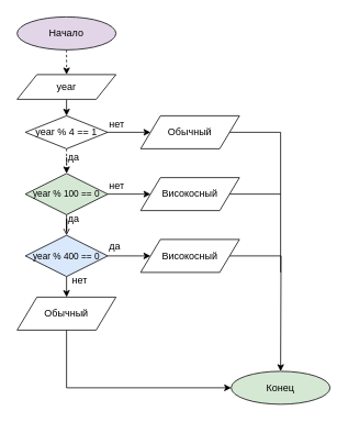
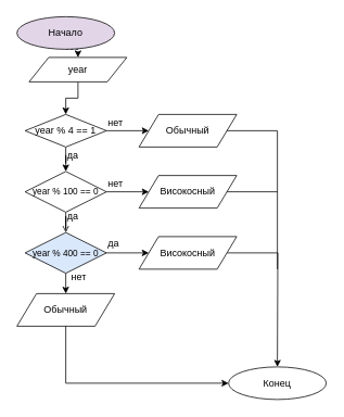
  <mxCell id="0" />
  <mxCell id="1" parent="0" />
  <mxCell id="2" style="edgeStyle=orthogonalEdgeStyle;rounded=0;orthogonalLoop=1;jettySize=auto;html=1;exitX=0.5;exitY=1;exitDx=0;exitDy=0;entryX=0.5;entryY=0;entryDx=0;entryDy=0;dashed=1;" edge="1" parent="1" source="3" target="5"><mxGeometry relative="1" as="geometry" /></mxCell>
  <mxCell id="3" value="Начало" style="ellipse;whiteSpace=wrap;html=1;fillColor=#e1d5e7;" vertex="1" parent="1"><mxGeometry x="20" y="20" width="120" height="40" as="geometry" /></mxCell>
  <mxCell id="4" style="edgeStyle=orthogonalEdgeStyle;rounded=0;orthogonalLoop=1;jettySize=auto;html=1;exitX=0.5;exitY=1;exitDx=0;exitDy=0;entryX=0.5;entryY=0;entryDx=0;entryDy=0;" edge="1" parent="1" source="5" target="8"><mxGeometry relative="1" as="geometry" /></mxCell>
- <mxCell id="5" value="year" style="shape=parallelogram;perimeter=parallelogramPerimeter;whiteSpace=wrap;html=1;" vertex="1" parent="1"><mxGeometry x="20" y="90" width="120" height="30" as="geometry" /></mxCell>
- <mxCell id="6" value="" style="edgeStyle=orthogonalEdgeStyle;rounded=0;orthogonalLoop=1;jettySize=auto;html=1;dashed=1;" edge="1" parent="1" source="8" target="11"><mxGeometry relative="1" as="geometry" /></mxCell>
+ <mxCell id="5" value="year" style="shape=parallelogram;perimeter=parallelogramPerimeter;whiteSpace=wrap;html=1;" vertex="1" parent="1"><mxGeometry x="35" y="70" width="120" height="30" as="geometry" /></mxCell>
+ <mxCell id="6" value="" style="edgeStyle=orthogonalEdgeStyle;rounded=0;orthogonalLoop=1;jettySize=auto;html=1;" edge="1" parent="1" source="8" target="11"><mxGeometry relative="1" as="geometry" /></mxCell>
  <mxCell id="7" value="" style="edgeStyle=orthogonalEdgeStyle;rounded=0;orthogonalLoop=1;jettySize=auto;html=1;entryX=0;entryY=0.5;entryDx=0;entryDy=0;" edge="1" parent="1" source="8" target="15"><mxGeometry relative="1" as="geometry"><mxPoint x="210" y="160" as="targetPoint" /></mxGeometry></mxCell>
  <mxCell id="8" value="year % 4 == 1" style="rhombus;whiteSpace=wrap;html=1;" vertex="1" parent="1"><mxGeometry x="30" y="140" width="100" height="40" as="geometry" /></mxCell>
  <mxCell id="9" value="" style="edgeStyle=orthogonalEdgeStyle;rounded=0;orthogonalLoop=1;jettySize=auto;html=1;endArrow=open;" edge="1" parent="1" source="11" target="14"><mxGeometry relative="1" as="geometry" /></mxCell>
  <mxCell id="10" value="" style="edgeStyle=orthogonalEdgeStyle;rounded=0;orthogonalLoop=1;jettySize=auto;html=1;entryX=0;entryY=0.5;entryDx=0;entryDy=0;" edge="1" parent="1" source="11" target="16"><mxGeometry relative="1" as="geometry"><mxPoint x="210" y="235" as="targetPoint" /></mxGeometry></mxCell>
- <mxCell id="11" value="&lt;font style=&quot;font-size: 11px&quot;&gt;year % 100 == 0&lt;/font&gt;" style="rhombus;whiteSpace=wrap;html=1;fillColor=#d5e8d4;" vertex="1" parent="1"><mxGeometry x="30" y="210" width="100" height="50" as="geometry" /></mxCell>
+ <mxCell id="11" value="&lt;font style=&quot;font-size: 11px&quot;&gt;year % 100 == 0&lt;/font&gt;" style="rhombus;whiteSpace=wrap;html=1;" vertex="1" parent="1"><mxGeometry x="30" y="210" width="100" height="50" as="geometry" /></mxCell>
  <mxCell id="12" value="" style="edgeStyle=orthogonalEdgeStyle;rounded=0;orthogonalLoop=1;jettySize=auto;html=1;entryX=0;entryY=0.5;entryDx=0;entryDy=0;" edge="1" parent="1" source="14" target="18"><mxGeometry relative="1" as="geometry"><mxPoint x="210" y="305" as="targetPoint" /></mxGeometry></mxCell>
  <mxCell id="13" value="" style="edgeStyle=orthogonalEdgeStyle;rounded=0;orthogonalLoop=1;jettySize=auto;html=1;" edge="1" parent="1" source="14"><mxGeometry relative="1" as="geometry"><mxPoint x="80.143" y="360.071" as="targetPoint" /></mxGeometry></mxCell>
  <mxCell id="14" value="&lt;font style=&quot;font-size: 11px&quot;&gt;year % 400 == 0&lt;/font&gt;" style="rhombus;whiteSpace=wrap;html=1;fillColor=#dae8fc;" vertex="1" parent="1"><mxGeometry x="30" y="285" width="100" height="50" as="geometry" /></mxCell>
  <mxCell id="15" value="Обычный" style="shape=parallelogram;perimeter=parallelogramPerimeter;whiteSpace=wrap;html=1;" vertex="1" parent="1"><mxGeometry x="170" y="140" width="120" height="40" as="geometry" /></mxCell>
  <mxCell id="16" value="Високосный" style="shape=parallelogram;perimeter=parallelogramPerimeter;whiteSpace=wrap;html=1;" vertex="1" parent="1"><mxGeometry x="170" y="215" width="120" height="40" as="geometry" /></mxCell>
  <mxCell id="17" style="edgeStyle=orthogonalEdgeStyle;rounded=0;orthogonalLoop=1;jettySize=auto;html=1;exitX=1;exitY=0.5;exitDx=0;exitDy=0;" edge="1" parent="1" source="18"><mxGeometry relative="1" as="geometry"><mxPoint x="340" y="450" as="targetPoint" /></mxGeometry></mxCell>
  <mxCell id="18" value="Високосный" style="shape=parallelogram;perimeter=parallelogramPerimeter;whiteSpace=wrap;html=1;" vertex="1" parent="1"><mxGeometry x="170" y="290" width="120" height="40" as="geometry" /></mxCell>
  <mxCell id="19" value="Обычный" style="shape=parallelogram;perimeter=parallelogramPerimeter;whiteSpace=wrap;html=1;" vertex="1" parent="1"><mxGeometry x="20" y="360" width="120" height="40" as="geometry" /></mxCell>
  <mxCell id="20" value="нет" style="text;html=1;resizable=0;points=[];autosize=1;align=left;verticalAlign=top;spacingTop=-4;" vertex="1" parent="1"><mxGeometry x="130" y="140" width="30" height="20" as="geometry" /></mxCell>
  <mxCell id="21" value="нет" style="text;html=1;resizable=0;points=[];autosize=1;align=left;verticalAlign=top;spacingTop=-4;" vertex="1" parent="1"><mxGeometry x="130" y="215" width="30" height="20" as="geometry" /></mxCell>
  <mxCell id="22" value="да" style="text;html=1;resizable=0;points=[];autosize=1;align=left;verticalAlign=top;spacingTop=-4;" vertex="1" parent="1"><mxGeometry x="130" y="287.5" width="30" height="20" as="geometry" /></mxCell>
  <mxCell id="23" value="да" style="text;html=1;resizable=0;points=[];autosize=1;align=left;verticalAlign=top;spacingTop=-4;" vertex="1" parent="1"><mxGeometry x="80" y="255" width="30" height="20" as="geometry" /></mxCell>
  <mxCell id="24" value="да" style="text;html=1;resizable=0;points=[];autosize=1;align=left;verticalAlign=top;spacingTop=-4;" vertex="1" parent="1"><mxGeometry x="80" y="180" width="30" height="20" as="geometry" /></mxCell>
  <mxCell id="25" value="нет" style="text;html=1;resizable=0;points=[];autosize=1;align=left;verticalAlign=top;spacingTop=-4;" vertex="1" parent="1"><mxGeometry x="84.5" y="330" width="30" height="20" as="geometry" /></mxCell>
  <mxCell id="26" value="" style="endArrow=none;html=1;entryX=0.5;entryY=1;entryDx=0;entryDy=0;" edge="1" parent="1" target="19"><mxGeometry width="50" height="50" relative="1" as="geometry"><mxPoint x="80" y="470" as="sourcePoint" /><mxPoint x="70" y="480" as="targetPoint" /></mxGeometry></mxCell>
  <mxCell id="27" value="" style="endArrow=classic;html=1;entryX=0;entryY=0.5;entryDx=0;entryDy=0;" edge="1" parent="1" target="28"><mxGeometry width="50" height="50" relative="1" as="geometry"><mxPoint x="80" y="470" as="sourcePoint" /><mxPoint x="270" y="460" as="targetPoint" /></mxGeometry></mxCell>
- <mxCell id="28" value="Конец" style="ellipse;whiteSpace=wrap;html=1;fillColor=#d5e8d4;" vertex="1" parent="1"><mxGeometry x="280" y="450" width="120" height="40" as="geometry" /></mxCell>
+ <mxCell id="28" value="Конец" style="ellipse;whiteSpace=wrap;html=1;" vertex="1" parent="1"><mxGeometry x="280" y="450" width="120" height="40" as="geometry" /></mxCell>
  <mxCell id="29" value="" style="endArrow=none;html=1;entryX=1;entryY=0.5;entryDx=0;entryDy=0;" edge="1" parent="1" target="15"><mxGeometry width="50" height="50" relative="1" as="geometry"><mxPoint x="340" y="160" as="sourcePoint" /><mxPoint x="340" y="165" as="targetPoint" /></mxGeometry></mxCell>
  <mxCell id="30" value="" style="endArrow=none;html=1;" edge="1" parent="1"><mxGeometry width="50" height="50" relative="1" as="geometry"><mxPoint x="340" y="160" as="sourcePoint" /><mxPoint x="340" y="330" as="targetPoint" /></mxGeometry></mxCell>
  <mxCell id="31" value="" style="endArrow=none;html=1;exitX=1;exitY=0.5;exitDx=0;exitDy=0;" edge="1" parent="1" source="16"><mxGeometry width="50" height="50" relative="1" as="geometry"><mxPoint x="20" y="560" as="sourcePoint" /><mxPoint x="340" y="235" as="targetPoint" /></mxGeometry></mxCell>
